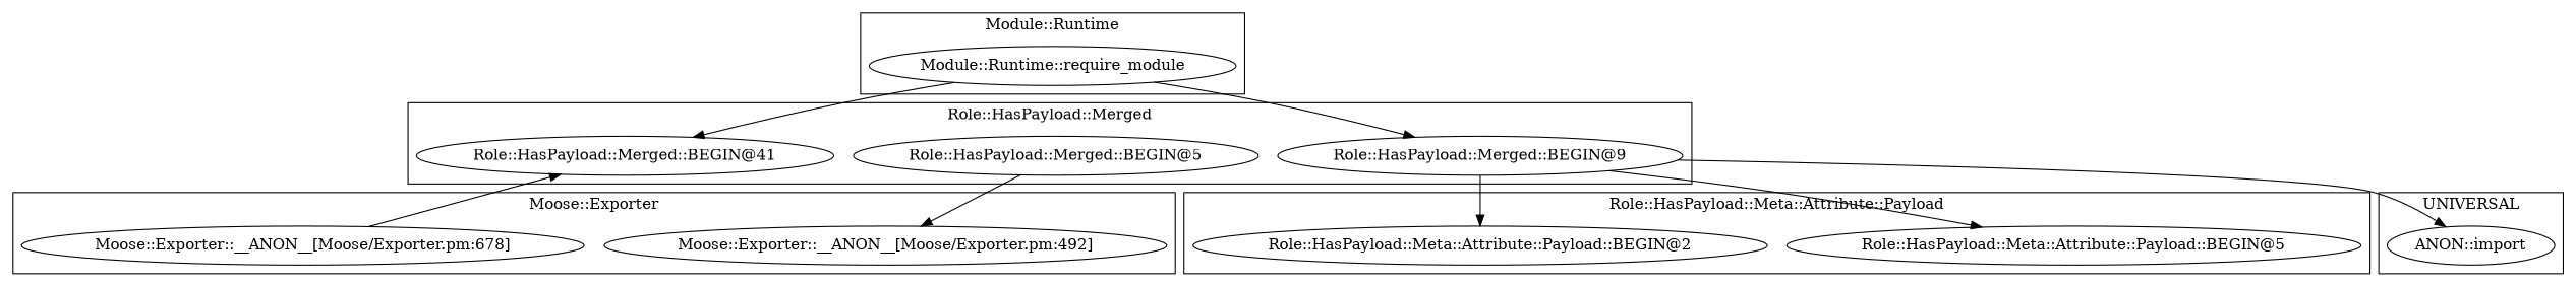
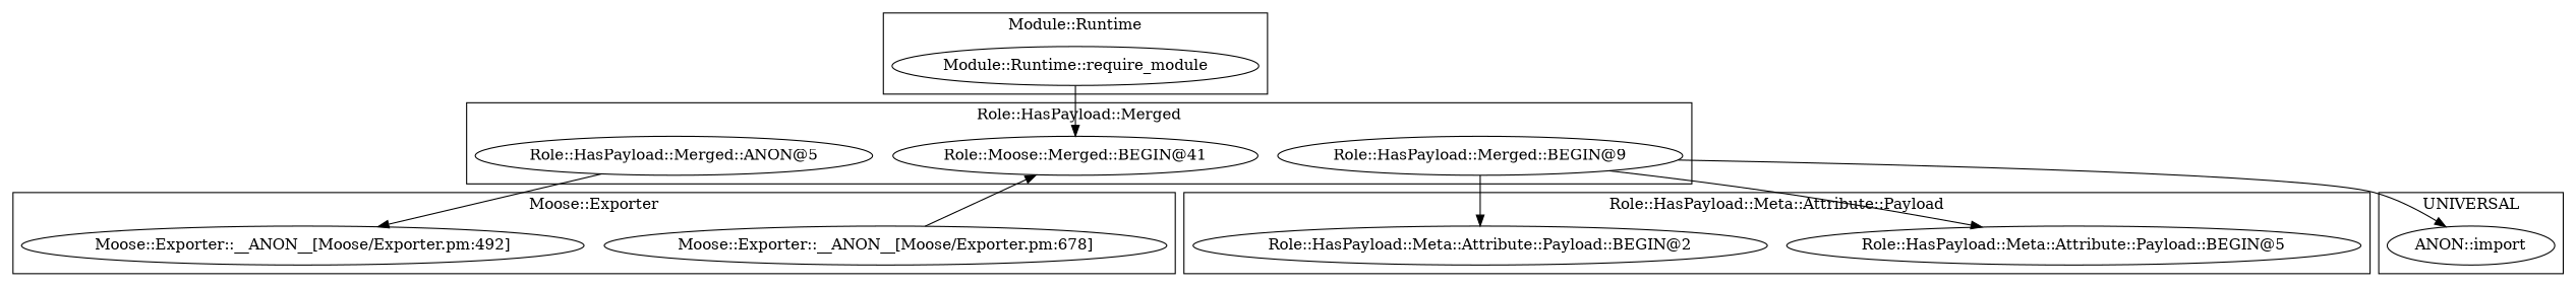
  digraph {
-   "Role::HasPayload::Merged::BEGIN@41"
-   "Role::HasPayload::Merged::BEGIN@5"
+   "Role::HasPayload::Merged::BEGIN@41" [label="Role::Moose::Merged::BEGIN@41"]
+   "Role::HasPayload::Merged::BEGIN@5" [label="Role::HasPayload::Merged::ANON@5"]
    "Role::HasPayload::Merged::BEGIN@9"
    "Role::HasPayload::Meta::Attribute::Payload::BEGIN@5"
    "Role::HasPayload::Meta::Attribute::Payload::BEGIN@2"
    n6 [label="ANON::import"]
    "Module::Runtime::require_module"
    "Moose::Exporter::__ANON__[Moose/Exporter.pm:492]"
    "Moose::Exporter::__ANON__[Moose/Exporter.pm:678]"
    subgraph cluster_1 {
      label="Role::HasPayload::Merged"
      "Role::HasPayload::Merged::BEGIN@41"
      "Role::HasPayload::Merged::BEGIN@5"
      "Role::HasPayload::Merged::BEGIN@9"
    }
    subgraph cluster_2 {
      label="Role::HasPayload::Meta::Attribute::Payload"
      "Role::HasPayload::Meta::Attribute::Payload::BEGIN@5"
      "Role::HasPayload::Meta::Attribute::Payload::BEGIN@2"
    }
    subgraph cluster_3 {
      label=UNIVERSAL
      n6
    }
    subgraph cluster_4 {
      label="Module::Runtime"
      "Module::Runtime::require_module"
    }
    subgraph cluster_5 {
      label="Moose::Exporter"
      "Moose::Exporter::__ANON__[Moose/Exporter.pm:492]"
      "Moose::Exporter::__ANON__[Moose/Exporter.pm:678]"
    }
    "Role::HasPayload::Merged::BEGIN@5" -> "Moose::Exporter::__ANON__[Moose/Exporter.pm:492]"
    "Role::HasPayload::Merged::BEGIN@9" -> "Role::HasPayload::Meta::Attribute::Payload::BEGIN@5"
    "Role::HasPayload::Merged::BEGIN@9" -> "Role::HasPayload::Meta::Attribute::Payload::BEGIN@2"
    "Role::HasPayload::Merged::BEGIN@9" -> n6
    "Module::Runtime::require_module" -> "Role::HasPayload::Merged::BEGIN@41"
-   "Module::Runtime::require_module" -> "Role::HasPayload::Merged::BEGIN@9"
    "Moose::Exporter::__ANON__[Moose/Exporter.pm:678]" -> "Role::HasPayload::Merged::BEGIN@41"
  }
